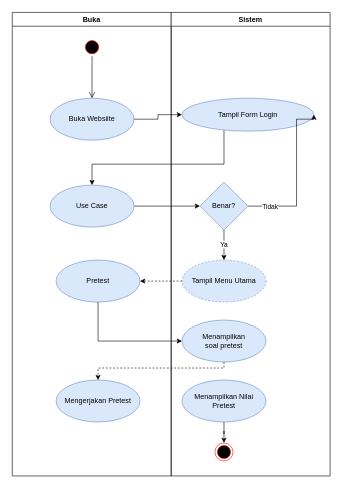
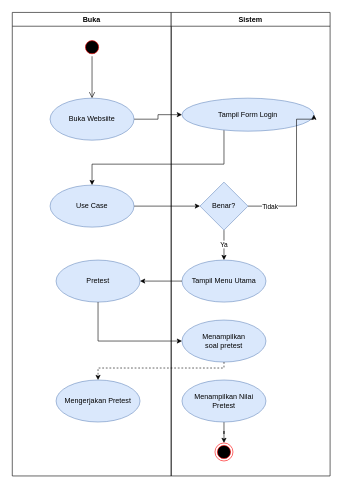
  <mxCell id="0" />
  <mxCell id="1" parent="0" />
  <mxCell id="2" value="" style="edgeStyle=orthogonalEdgeStyle;rounded=0;orthogonalLoop=1;jettySize=auto;html=1;" parent="1" source="3" target="5" edge="1"><mxGeometry relative="1" as="geometry" /></mxCell>
  <mxCell id="3" value="Buka Websiite" style="ellipse;whiteSpace=wrap;html=1;fillColor=#dae8fc;strokeColor=#6c8ebf;" parent="1" vertex="1"><mxGeometry x="83" y="163" width="140" height="70" as="geometry" /></mxCell>
  <mxCell id="4" style="edgeStyle=orthogonalEdgeStyle;rounded=0;orthogonalLoop=1;jettySize=auto;html=1;entryX=0.5;entryY=0;entryDx=0;entryDy=0;" parent="1" source="5" target="7" edge="1"><mxGeometry relative="1" as="geometry"><Array as="points"><mxPoint x="373" y="273" /><mxPoint x="153" y="273" /></Array></mxGeometry></mxCell>
  <mxCell id="5" value="Tampil Form Login" style="ellipse;whiteSpace=wrap;html=1;fillColor=#dae8fc;strokeColor=#6c8ebf;" parent="1" vertex="1"><mxGeometry x="303" y="163" width="220" height="55" as="geometry" /></mxCell>
  <mxCell id="6" value="" style="edgeStyle=orthogonalEdgeStyle;rounded=0;orthogonalLoop=1;jettySize=auto;html=1;" parent="1" source="7" target="12" edge="1"><mxGeometry relative="1" as="geometry" /></mxCell>
  <mxCell id="7" value="Use Case" style="ellipse;whiteSpace=wrap;html=1;fillColor=#dae8fc;strokeColor=#6c8ebf;" parent="1" vertex="1"><mxGeometry x="83" y="308" width="140" height="70" as="geometry" /></mxCell>
  <mxCell id="8" value="" style="edgeStyle=orthogonalEdgeStyle;rounded=0;orthogonalLoop=1;jettySize=auto;html=1;" parent="1" source="12" target="19" edge="1"><mxGeometry relative="1" as="geometry" /></mxCell>
  <mxCell id="9" value="Ya" style="edgeLabel;html=1;align=center;verticalAlign=middle;resizable=0;points=[];" parent="8" vertex="1" connectable="0"><mxGeometry x="-0.1" y="-1" relative="1" as="geometry"><mxPoint as="offset" /></mxGeometry></mxCell>
  <mxCell id="10" style="edgeStyle=orthogonalEdgeStyle;rounded=0;orthogonalLoop=1;jettySize=auto;html=1;entryX=1;entryY=0.5;entryDx=0;entryDy=0;" parent="1" source="12" target="5" edge="1"><mxGeometry relative="1" as="geometry"><mxPoint x="493" y="173" as="targetPoint" /><Array as="points"><mxPoint x="494" y="343" /><mxPoint x="494" y="198" /></Array></mxGeometry></mxCell>
  <mxCell id="11" value="Tidak" style="edgeLabel;html=1;align=center;verticalAlign=middle;resizable=0;points=[];" parent="10" vertex="1" connectable="0"><mxGeometry x="-0.726" y="-3" relative="1" as="geometry"><mxPoint y="-3" as="offset" /></mxGeometry></mxCell>
  <mxCell id="12" value="Benar?" style="rhombus;whiteSpace=wrap;html=1;fillColor=#dae8fc;strokeColor=#6c8ebf;" parent="1" vertex="1"><mxGeometry x="333" y="303" width="80" height="80" as="geometry" /></mxCell>
  <mxCell id="13" value="" style="ellipse;html=1;shape=startState;fillColor=#000000;strokeColor=#ff0000;" parent="1" vertex="1"><mxGeometry x="138" y="63" width="30" height="30" as="geometry" /></mxCell>
  <mxCell id="14" value="" style="edgeStyle=orthogonalEdgeStyle;html=1;verticalAlign=bottom;endArrow=open;endSize=8;strokeColor=#000000;rounded=0;entryX=0.5;entryY=0;entryDx=0;entryDy=0;" parent="1" source="13" target="3" edge="1"><mxGeometry relative="1" as="geometry"><mxPoint x="153" y="153" as="targetPoint" /></mxGeometry></mxCell>
  <mxCell id="15" value="Buka" style="swimlane;" parent="1" vertex="1"><mxGeometry x="20" y="20" width="265" height="773" as="geometry" /></mxCell>
  <mxCell id="16" value="Pretest" style="ellipse;whiteSpace=wrap;html=1;fillColor=#dae8fc;strokeColor=#6c8ebf;" parent="15" vertex="1"><mxGeometry x="73" y="413" width="140" height="70" as="geometry" /></mxCell>
  <mxCell id="17" value="Mengerjakan Pretest" style="ellipse;whiteSpace=wrap;html=1;fillColor=#dae8fc;strokeColor=#6c8ebf;" parent="15" vertex="1"><mxGeometry x="73" y="613" width="140" height="70" as="geometry" /></mxCell>
  <mxCell id="18" value="Sistem" style="swimlane;" parent="1" vertex="1"><mxGeometry x="285" y="20" width="265" height="773" as="geometry"><mxRectangle x="425" y="140" width="100" height="30" as="alternateBounds" /></mxGeometry></mxCell>
- <mxCell id="19" value="Tampil Menu Utama" style="ellipse;whiteSpace=wrap;html=1;fillColor=#dae8fc;strokeColor=#6c8ebf;dashed=1;" parent="18" vertex="1"><mxGeometry x="18" y="413" width="140" height="70" as="geometry" /></mxCell>
+ <mxCell id="19" value="Tampil Menu Utama" style="ellipse;whiteSpace=wrap;html=1;fillColor=#dae8fc;strokeColor=#6c8ebf;" parent="18" vertex="1"><mxGeometry x="18" y="413" width="140" height="70" as="geometry" /></mxCell>
  <mxCell id="20" value="Menampilkan &lt;br&gt;soal pretest" style="ellipse;whiteSpace=wrap;html=1;fillColor=#dae8fc;strokeColor=#6c8ebf;" parent="18" vertex="1"><mxGeometry x="18" y="513" width="140" height="70" as="geometry" /></mxCell>
  <mxCell id="21" value="" style="edgeStyle=orthogonalEdgeStyle;rounded=0;orthogonalLoop=1;jettySize=auto;html=1;" parent="18" source="22" target="23" edge="1"><mxGeometry relative="1" as="geometry" /></mxCell>
  <mxCell id="22" value="Menampilkan Nilai Pretest" style="ellipse;whiteSpace=wrap;html=1;fillColor=#dae8fc;strokeColor=#6c8ebf;" parent="18" vertex="1"><mxGeometry x="18" y="613" width="140" height="70" as="geometry" /></mxCell>
  <mxCell id="23" value="" style="ellipse;html=1;shape=endState;fillColor=#000000;strokeColor=#ff0000;" parent="18" vertex="1"><mxGeometry x="73" y="718" width="30" height="30" as="geometry" /></mxCell>
- <mxCell id="24" value="" style="edgeStyle=orthogonalEdgeStyle;rounded=0;orthogonalLoop=1;jettySize=auto;html=1;dashed=1;" parent="1" source="19" target="16" edge="1"><mxGeometry relative="1" as="geometry" /></mxCell>
+ <mxCell id="24" value="" style="edgeStyle=orthogonalEdgeStyle;rounded=0;orthogonalLoop=1;jettySize=auto;html=1;" parent="1" source="19" target="16" edge="1"><mxGeometry relative="1" as="geometry" /></mxCell>
  <mxCell id="25" style="edgeStyle=orthogonalEdgeStyle;rounded=0;orthogonalLoop=1;jettySize=auto;html=1;entryX=0;entryY=0.5;entryDx=0;entryDy=0;" parent="1" source="16" target="20" edge="1"><mxGeometry relative="1" as="geometry"><Array as="points"><mxPoint x="163" y="568" /></Array></mxGeometry></mxCell>
  <mxCell id="26" style="edgeStyle=orthogonalEdgeStyle;rounded=0;orthogonalLoop=1;jettySize=auto;html=1;entryX=0.5;entryY=0;entryDx=0;entryDy=0;dashed=1;" parent="1" source="20" target="17" edge="1"><mxGeometry relative="1" as="geometry"><Array as="points"><mxPoint x="373" y="613" /><mxPoint x="163" y="613" /></Array></mxGeometry></mxCell>
